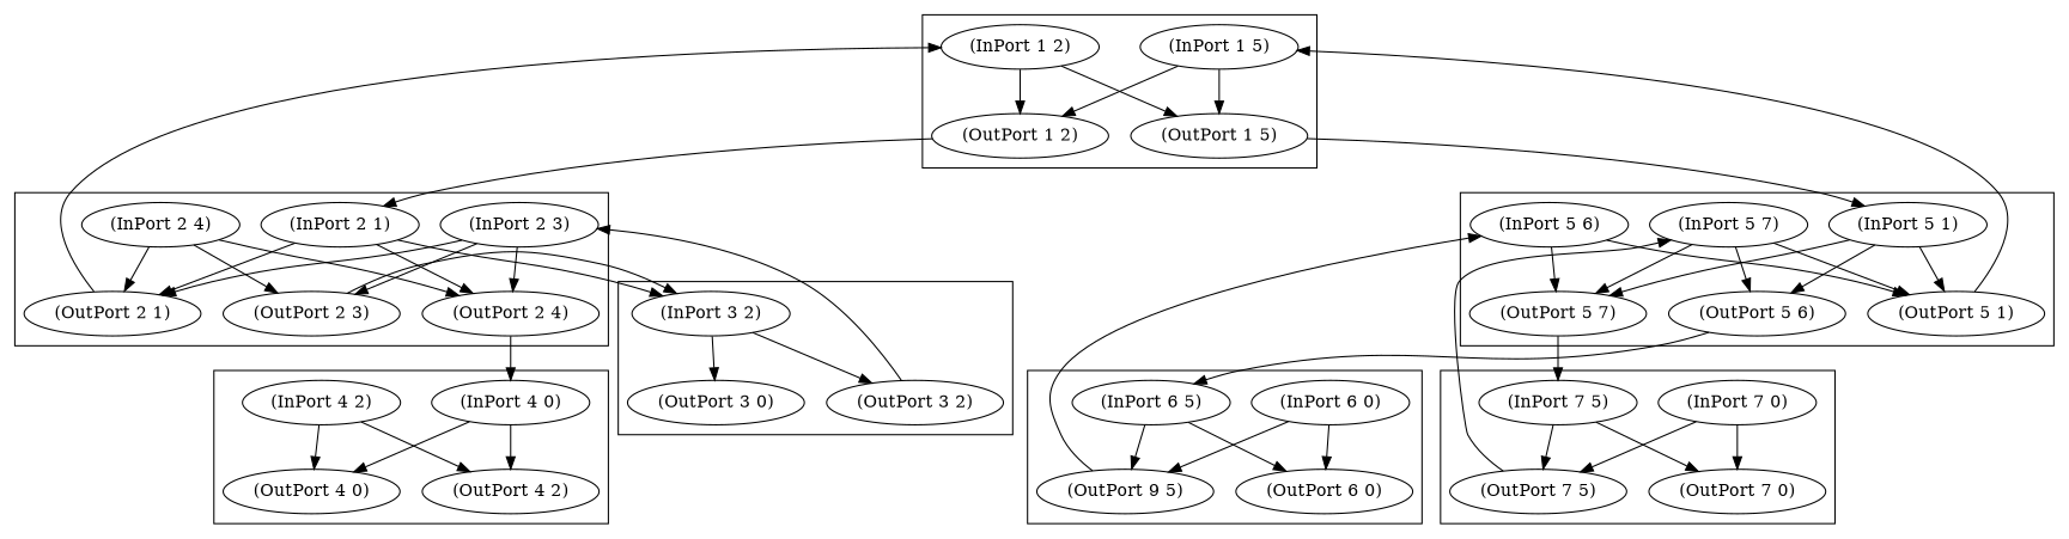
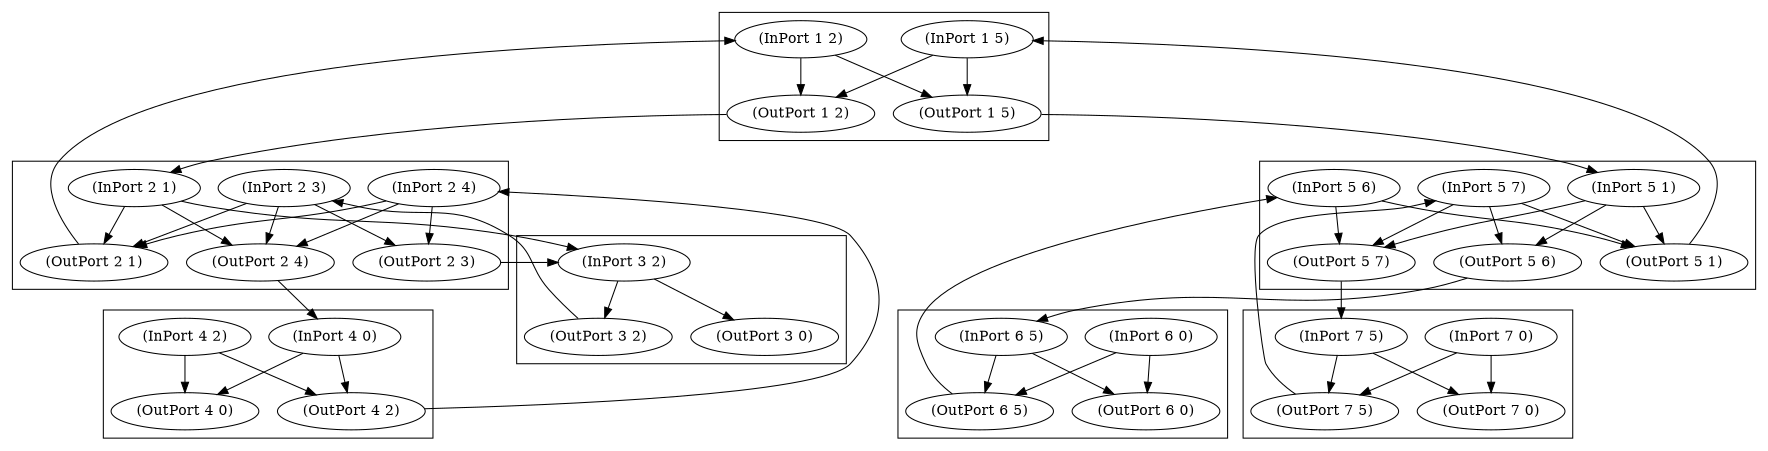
  digraph {
    "(InPort 1 2)"
    "(InPort 1 5)"
    "(OutPort 1 2)"
    "(OutPort 1 5)"
    "(InPort 2 1)"
    "(InPort 2 3)"
    "(InPort 2 4)"
    "(OutPort 2 1)"
    "(OutPort 2 3)"
    "(OutPort 2 4)"
    "(InPort 3 2)"
    "(OutPort 3 0)"
    "(OutPort 3 2)"
    "(InPort 4 0)"
    "(InPort 4 2)"
    "(OutPort 4 0)"
    "(OutPort 4 2)"
    "(InPort 5 1)"
    "(InPort 5 6)"
    "(InPort 5 7)"
    "(OutPort 5 1)"
    "(OutPort 5 6)"
    "(OutPort 5 7)"
    "(InPort 6 0)"
    "(InPort 6 5)"
    "(OutPort 6 0)"
-   "(OutPort 6 5)" [label="(OutPort 9 5)"]
+   "(OutPort 6 5)"
    "(InPort 7 0)"
    "(InPort 7 5)"
    "(OutPort 7 0)"
    "(OutPort 7 5)"
    subgraph cluster_1 {
      "(InPort 1 2)"
      "(InPort 1 5)"
      "(OutPort 1 2)"
      "(OutPort 1 5)"
    }
    subgraph cluster_2 {
      "(InPort 2 1)"
      "(InPort 2 3)"
      "(InPort 2 4)"
      "(OutPort 2 1)"
      "(OutPort 2 3)"
      "(OutPort 2 4)"
    }
    subgraph cluster_3 {
      "(InPort 3 2)"
      "(OutPort 3 0)"
      "(OutPort 3 2)"
    }
    subgraph cluster_4 {
      "(InPort 4 0)"
      "(InPort 4 2)"
      "(OutPort 4 0)"
      "(OutPort 4 2)"
    }
    subgraph cluster_5 {
      "(InPort 5 1)"
      "(InPort 5 6)"
      "(InPort 5 7)"
      "(OutPort 5 1)"
      "(OutPort 5 6)"
      "(OutPort 5 7)"
    }
    subgraph cluster_6 {
      "(InPort 6 0)"
      "(InPort 6 5)"
      "(OutPort 6 0)"
      "(OutPort 6 5)"
    }
    subgraph cluster_7 {
      "(InPort 7 0)"
      "(InPort 7 5)"
      "(OutPort 7 0)"
      "(OutPort 7 5)"
    }
    "(InPort 1 2)" -> "(OutPort 1 2)"
    "(InPort 1 2)" -> "(OutPort 1 5)"
    "(InPort 1 5)" -> "(OutPort 1 2)"
    "(InPort 1 5)" -> "(OutPort 1 5)"
    "(OutPort 1 2)" -> "(InPort 2 1)"
    "(OutPort 1 5)" -> "(InPort 5 1)"
    "(InPort 2 1)" -> "(OutPort 2 1)"
    "(InPort 2 1)" -> "(OutPort 2 4)"
    "(InPort 2 1)" -> "(InPort 3 2)"
    "(InPort 2 3)" -> "(OutPort 2 1)"
    "(InPort 2 3)" -> "(OutPort 2 3)"
    "(InPort 2 3)" -> "(OutPort 2 4)"
    "(InPort 2 4)" -> "(OutPort 2 1)"
    "(InPort 2 4)" -> "(OutPort 2 3)"
    "(InPort 2 4)" -> "(OutPort 2 4)"
    "(OutPort 2 1)" -> "(InPort 1 2)"
    "(OutPort 2 3)" -> "(InPort 3 2)"
    "(OutPort 2 4)" -> "(InPort 4 0)"
    "(InPort 3 2)" -> "(OutPort 3 0)"
    "(InPort 3 2)" -> "(OutPort 3 2)"
    "(OutPort 3 2)" -> "(InPort 2 3)"
    "(InPort 4 0)" -> "(OutPort 4 0)"
    "(InPort 4 0)" -> "(OutPort 4 2)"
    "(InPort 4 2)" -> "(OutPort 4 0)"
    "(InPort 4 2)" -> "(OutPort 4 2)"
+   "(OutPort 4 2)" -> "(InPort 2 4)"
    "(InPort 5 1)" -> "(OutPort 5 1)"
    "(InPort 5 1)" -> "(OutPort 5 6)"
    "(InPort 5 1)" -> "(OutPort 5 7)"
    "(InPort 5 6)" -> "(OutPort 5 1)"
    "(InPort 5 6)" -> "(OutPort 5 7)"
    "(InPort 5 7)" -> "(OutPort 5 1)"
    "(InPort 5 7)" -> "(OutPort 5 6)"
    "(InPort 5 7)" -> "(OutPort 5 7)"
    "(OutPort 5 1)" -> "(InPort 1 5)"
    "(OutPort 5 6)" -> "(InPort 6 5)"
    "(OutPort 5 7)" -> "(InPort 7 5)"
    "(InPort 6 0)" -> "(OutPort 6 0)"
    "(InPort 6 0)" -> "(OutPort 6 5)"
    "(InPort 6 5)" -> "(OutPort 6 0)"
    "(InPort 6 5)" -> "(OutPort 6 5)"
    "(OutPort 6 5)" -> "(InPort 5 6)"
    "(InPort 7 0)" -> "(OutPort 7 0)"
    "(InPort 7 0)" -> "(OutPort 7 5)"
    "(InPort 7 5)" -> "(OutPort 7 0)"
    "(InPort 7 5)" -> "(OutPort 7 5)"
    "(OutPort 7 5)" -> "(InPort 5 7)"
  }
